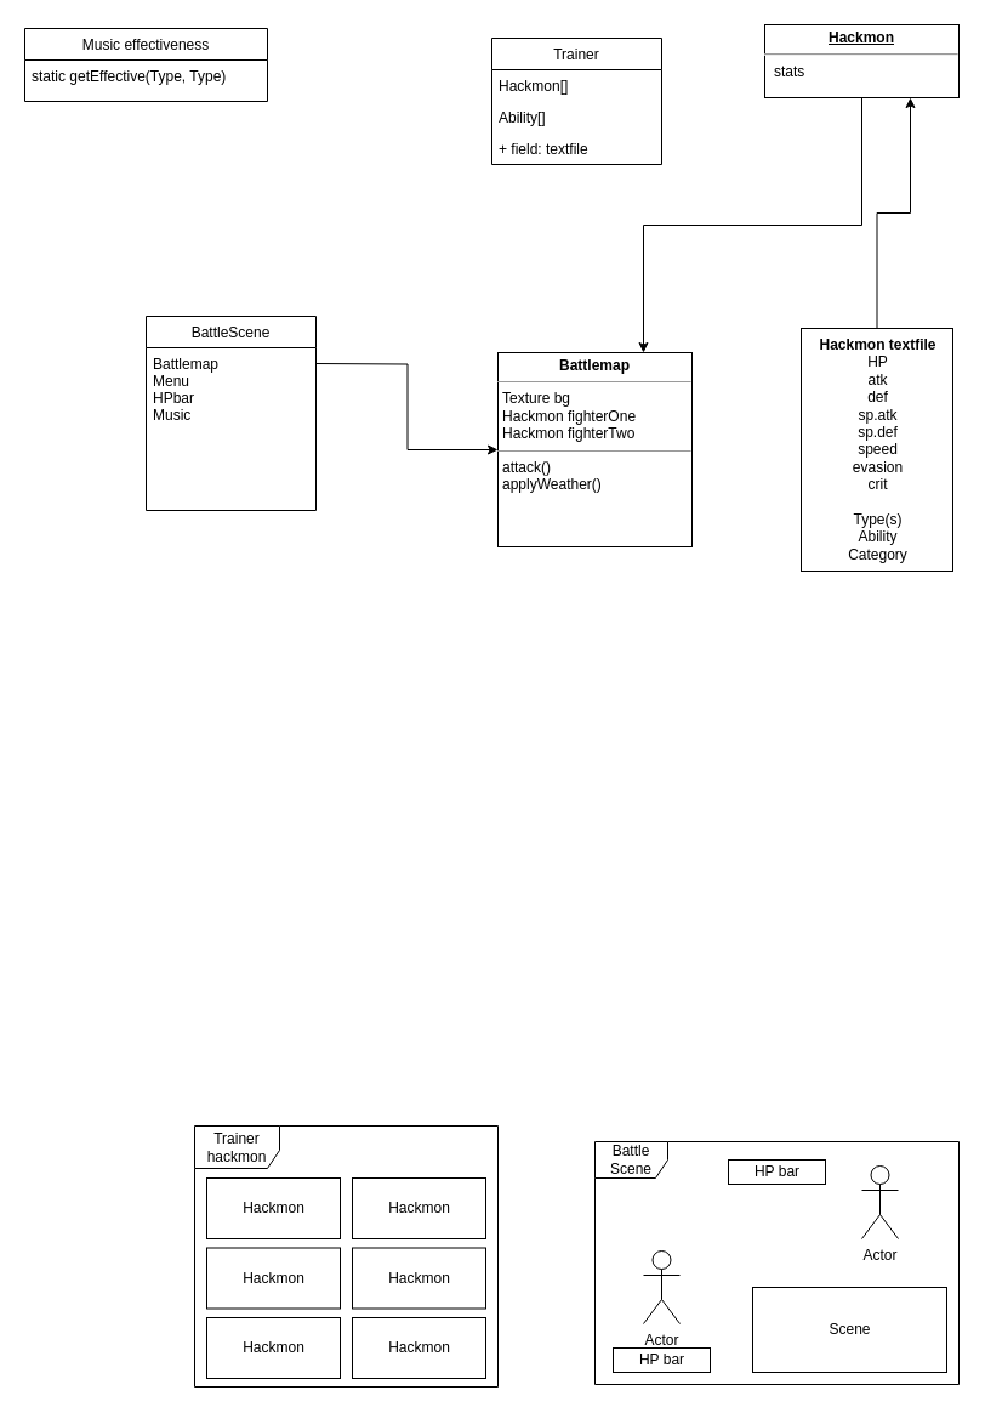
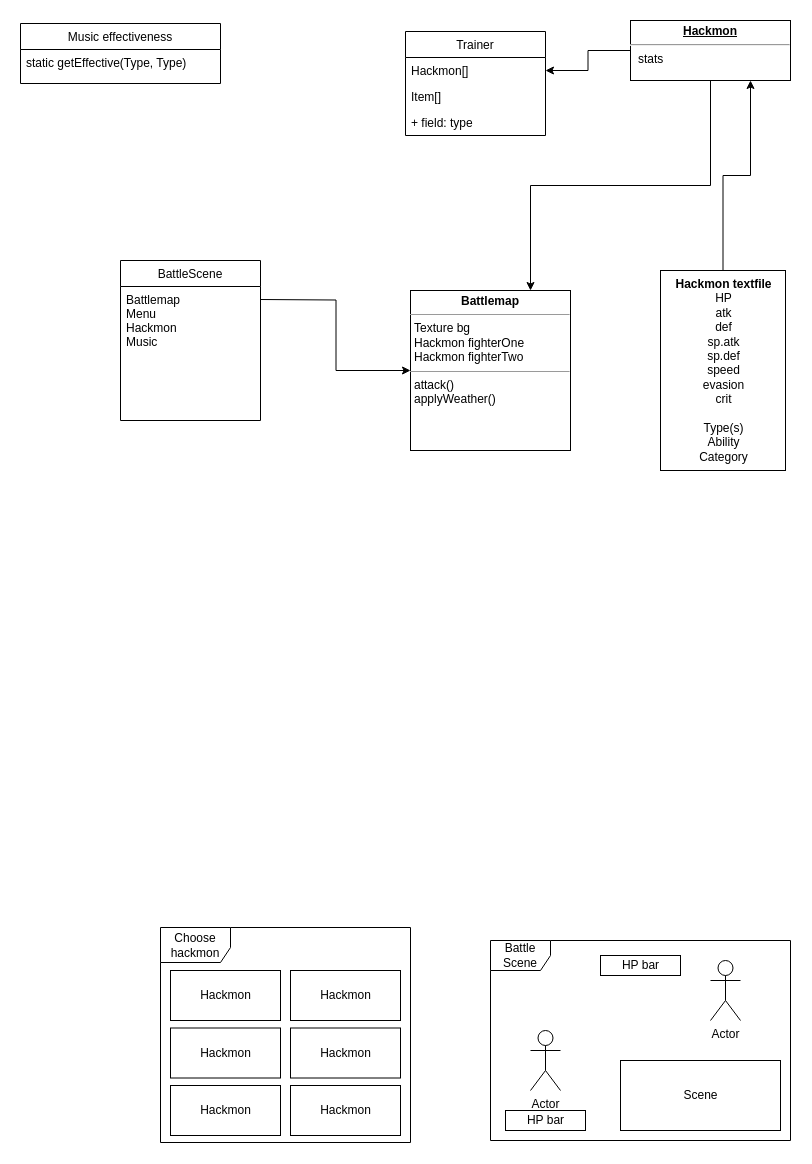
  <mxCell id="0" />
  <mxCell id="1" parent="0" />
  <mxCell id="2" value="&lt;p style=&quot;margin: 0px ; margin-top: 4px ; text-align: center&quot;&gt;&lt;b&gt;Battlemap&lt;/b&gt;&lt;/p&gt;&lt;hr size=&quot;1&quot;&gt;&lt;p style=&quot;margin: 0px ; margin-left: 4px&quot;&gt;Texture bg&lt;/p&gt;&lt;p style=&quot;margin: 0px ; margin-left: 4px&quot;&gt;Hackmon fighterOne&lt;/p&gt;&lt;p style=&quot;margin: 0px ; margin-left: 4px&quot;&gt;Hackmon fighterTwo&lt;/p&gt;&lt;hr size=&quot;1&quot;&gt;&lt;p style=&quot;margin: 0px ; margin-left: 4px&quot;&gt;attack()&lt;/p&gt;&lt;p style=&quot;margin: 0px ; margin-left: 4px&quot;&gt;applyWeather()&lt;/p&gt;&lt;p style=&quot;margin: 0px ; margin-left: 4px&quot;&gt;&lt;br&gt;&lt;/p&gt;" style="verticalAlign=top;align=left;overflow=fill;fontSize=12;fontFamily=Helvetica;html=1;" vertex="1" parent="1"><mxGeometry x="410" y="290" width="160" height="160" as="geometry" /></mxCell>
  <mxCell id="3" style="edgeStyle=orthogonalEdgeStyle;rounded=0;orthogonalLoop=1;jettySize=auto;html=1;entryX=0.75;entryY=1;entryDx=0;entryDy=0;" edge="1" parent="1" source="4" target="7"><mxGeometry relative="1" as="geometry" /></mxCell>
  <mxCell id="4" value="&lt;b&gt;Hackmon textfile&lt;br&gt;&lt;/b&gt;HP&lt;br&gt;atk&lt;br&gt;def&lt;br&gt;sp.atk&lt;br&gt;sp.def&lt;br&gt;speed&lt;br&gt;evasion&lt;br&gt;crit&lt;br&gt;&lt;br&gt;Type(s)&lt;br&gt;Ability&lt;br&gt;Category&lt;br&gt;" style="html=1;" vertex="1" parent="1"><mxGeometry x="660" y="270" width="125" height="200" as="geometry" /></mxCell>
  <mxCell id="5" style="edgeStyle=orthogonalEdgeStyle;rounded=0;orthogonalLoop=1;jettySize=auto;html=1;exitX=0.5;exitY=1;exitDx=0;exitDy=0;entryX=0.75;entryY=0;entryDx=0;entryDy=0;" edge="1" parent="1" source="7" target="2"><mxGeometry relative="1" as="geometry" /></mxCell>
+ <mxCell id="6" style="edgeStyle=orthogonalEdgeStyle;rounded=0;orthogonalLoop=1;jettySize=auto;html=1;exitX=0;exitY=0.5;exitDx=0;exitDy=0;entryX=1;entryY=0.5;entryDx=0;entryDy=0;" edge="1" parent="1" source="7" target="18"><mxGeometry relative="1" as="geometry" /></mxCell>
  <mxCell id="7" value="&lt;p style=&quot;margin: 0px ; margin-top: 4px ; text-align: center ; text-decoration: underline&quot;&gt;&lt;b&gt;Hackmon&lt;/b&gt;&lt;/p&gt;&lt;hr&gt;&lt;p style=&quot;margin: 0px ; margin-left: 8px&quot;&gt;stats&lt;/p&gt;" style="verticalAlign=top;align=left;overflow=fill;fontSize=12;fontFamily=Helvetica;html=1;" vertex="1" parent="1"><mxGeometry x="630" y="20" width="160" height="60" as="geometry" /></mxCell>
  <mxCell id="8" value="BattleScene" style="swimlane;fontStyle=0;childLayout=stackLayout;horizontal=1;startSize=26;fillColor=none;horizontalStack=0;resizeParent=1;resizeParentMax=0;resizeLast=0;collapsible=1;marginBottom=0;" vertex="1" parent="1"><mxGeometry x="120" y="260" width="140" height="160" as="geometry" /></mxCell>
- <mxCell id="9" value="Battlemap&#10;Menu&#10;HPbar&#10;Music" style="text;strokeColor=none;fillColor=none;align=left;verticalAlign=top;spacingLeft=4;spacingRight=4;overflow=hidden;rotatable=0;points=[[0,0.5],[1,0.5]];portConstraint=eastwest;" vertex="1" parent="8"><mxGeometry y="26" width="140" height="134" as="geometry" /></mxCell>
+ <mxCell id="9" value="Battlemap&#10;Menu&#10;Hackmon&#10;Music" style="text;strokeColor=none;fillColor=none;align=left;verticalAlign=top;spacingLeft=4;spacingRight=4;overflow=hidden;rotatable=0;points=[[0,0.5],[1,0.5]];portConstraint=eastwest;" vertex="1" parent="8"><mxGeometry y="26" width="140" height="134" as="geometry" /></mxCell>
  <mxCell id="10" style="edgeStyle=orthogonalEdgeStyle;rounded=0;orthogonalLoop=1;jettySize=auto;html=1;exitX=1;exitY=0.5;exitDx=0;exitDy=0;" edge="1" parent="1" target="2"><mxGeometry relative="1" as="geometry"><mxPoint x="260" y="299" as="sourcePoint" /></mxGeometry></mxCell>
  <mxCell id="11" value="Battle&lt;br&gt;Scene" style="shape=umlFrame;whiteSpace=wrap;html=1;" vertex="1" parent="1"><mxGeometry x="490" y="940" width="300" height="200" as="geometry" /></mxCell>
  <mxCell id="12" value="Actor" style="shape=umlActor;verticalLabelPosition=bottom;labelBackgroundColor=#ffffff;verticalAlign=top;html=1;" vertex="1" parent="1"><mxGeometry x="530" y="1030" width="30" height="60" as="geometry" /></mxCell>
  <mxCell id="13" value="Actor" style="shape=umlActor;verticalLabelPosition=bottom;labelBackgroundColor=#ffffff;verticalAlign=top;html=1;" vertex="1" parent="1"><mxGeometry x="710" y="960" width="30" height="60" as="geometry" /></mxCell>
  <mxCell id="14" value="Scene" style="html=1;" vertex="1" parent="1"><mxGeometry x="620" y="1060" width="160" height="70" as="geometry" /></mxCell>
  <mxCell id="15" value="HP bar" style="html=1;" vertex="1" parent="1"><mxGeometry x="600" y="955" width="80" height="20" as="geometry" /></mxCell>
  <mxCell id="16" value="HP bar" style="html=1;" vertex="1" parent="1"><mxGeometry x="505" y="1110" width="80" height="20" as="geometry" /></mxCell>
  <mxCell id="17" value="Trainer" style="swimlane;fontStyle=0;childLayout=stackLayout;horizontal=1;startSize=26;fillColor=none;horizontalStack=0;resizeParent=1;resizeParentMax=0;resizeLast=0;collapsible=1;marginBottom=0;" vertex="1" parent="1"><mxGeometry x="405" y="31" width="140" height="104" as="geometry" /></mxCell>
  <mxCell id="18" value="Hackmon[]" style="text;strokeColor=none;fillColor=none;align=left;verticalAlign=top;spacingLeft=4;spacingRight=4;overflow=hidden;rotatable=0;points=[[0,0.5],[1,0.5]];portConstraint=eastwest;" vertex="1" parent="17"><mxGeometry y="26" width="140" height="26" as="geometry" /></mxCell>
- <mxCell id="19" value="Ability[]" style="text;strokeColor=none;fillColor=none;align=left;verticalAlign=top;spacingLeft=4;spacingRight=4;overflow=hidden;rotatable=0;points=[[0,0.5],[1,0.5]];portConstraint=eastwest;" vertex="1" parent="17"><mxGeometry y="52" width="140" height="26" as="geometry" /></mxCell>
- <mxCell id="20" value="+ field: textfile" style="text;strokeColor=none;fillColor=none;align=left;verticalAlign=top;spacingLeft=4;spacingRight=4;overflow=hidden;rotatable=0;points=[[0,0.5],[1,0.5]];portConstraint=eastwest;" vertex="1" parent="17"><mxGeometry y="78" width="140" height="26" as="geometry" /></mxCell>
- <mxCell id="21" value="Trainer&lt;br&gt;hackmon" style="shape=umlFrame;whiteSpace=wrap;html=1;width=70;height=35;" vertex="1" parent="1"><mxGeometry x="160" y="927" width="250" height="215" as="geometry" /></mxCell>
+ <mxCell id="19" value="Item[]" style="text;strokeColor=none;fillColor=none;align=left;verticalAlign=top;spacingLeft=4;spacingRight=4;overflow=hidden;rotatable=0;points=[[0,0.5],[1,0.5]];portConstraint=eastwest;" vertex="1" parent="17"><mxGeometry y="52" width="140" height="26" as="geometry" /></mxCell>
+ <mxCell id="20" value="+ field: type" style="text;strokeColor=none;fillColor=none;align=left;verticalAlign=top;spacingLeft=4;spacingRight=4;overflow=hidden;rotatable=0;points=[[0,0.5],[1,0.5]];portConstraint=eastwest;" vertex="1" parent="17"><mxGeometry y="78" width="140" height="26" as="geometry" /></mxCell>
+ <mxCell id="21" value="Choose&lt;br&gt;hackmon" style="shape=umlFrame;whiteSpace=wrap;html=1;width=70;height=35;" vertex="1" parent="1"><mxGeometry x="160" y="927" width="250" height="215" as="geometry" /></mxCell>
  <mxCell id="22" value="Hackmon" style="html=1;" vertex="1" parent="1"><mxGeometry x="170" y="970" width="110" height="50" as="geometry" /></mxCell>
  <mxCell id="23" value="Hackmon" style="html=1;" vertex="1" parent="1"><mxGeometry x="290" y="970" width="110" height="50" as="geometry" /></mxCell>
  <mxCell id="24" value="Hackmon" style="html=1;" vertex="1" parent="1"><mxGeometry x="290" y="1027.5" width="110" height="50" as="geometry" /></mxCell>
  <mxCell id="25" value="Hackmon" style="html=1;" vertex="1" parent="1"><mxGeometry x="170" y="1027.5" width="110" height="50" as="geometry" /></mxCell>
  <mxCell id="26" value="Hackmon" style="html=1;" vertex="1" parent="1"><mxGeometry x="170" y="1085" width="110" height="50" as="geometry" /></mxCell>
  <mxCell id="27" value="Hackmon" style="html=1;" vertex="1" parent="1"><mxGeometry x="290" y="1085" width="110" height="50" as="geometry" /></mxCell>
  <mxCell id="28" value="Music effectiveness" style="swimlane;fontStyle=0;childLayout=stackLayout;horizontal=1;startSize=26;fillColor=none;horizontalStack=0;resizeParent=1;resizeParentMax=0;resizeLast=0;collapsible=1;marginBottom=0;" vertex="1" parent="1"><mxGeometry x="20" y="23" width="200" height="60" as="geometry" /></mxCell>
  <mxCell id="29" value="static getEffective(Type, Type)&#10;" style="text;strokeColor=none;fillColor=none;align=left;verticalAlign=top;spacingLeft=4;spacingRight=4;overflow=hidden;rotatable=0;points=[[0,0.5],[1,0.5]];portConstraint=eastwest;" vertex="1" parent="28"><mxGeometry y="26" width="200" height="34" as="geometry" /></mxCell>
